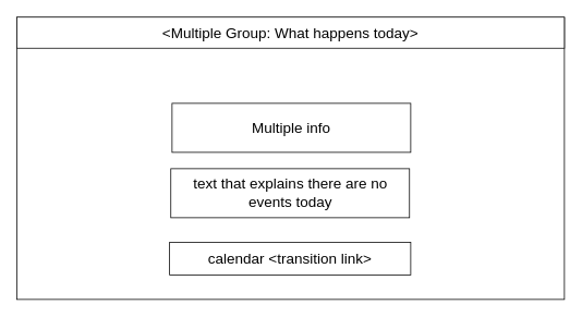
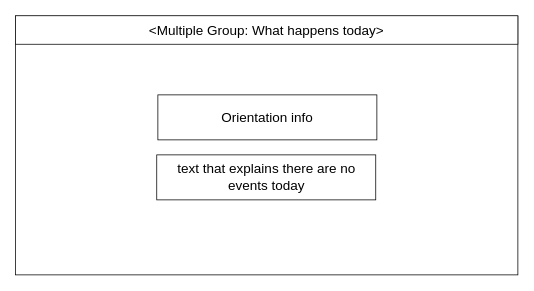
  <mxCell id="0" />
  <mxCell id="1" parent="0" />
  <mxCell id="2" value="" style="rounded=0;whiteSpace=wrap;html=1;" parent="1" vertex="1"><mxGeometry x="20" y="21" width="670" height="345" as="geometry" /></mxCell>
  <mxCell id="3" value="&lt;div style=&quot;text-align: left ; font-size: 18px&quot;&gt;&lt;/div&gt;&lt;span style=&quot;text-align: left&quot;&gt;&amp;lt;Multiple Group&lt;/span&gt;&lt;span style=&quot;text-align: left&quot;&gt;: What happens today&amp;gt;&lt;/span&gt;&lt;span style=&quot;text-align: left&quot;&gt;&lt;br&gt;&lt;/span&gt;" style="rounded=0;whiteSpace=wrap;html=1;fontSize=18;" parent="1" vertex="1"><mxGeometry x="20" y="20.5" width="670" height="38" as="geometry" /></mxCell>
- <mxCell id="4" value="&lt;span style=&quot;font-size: 18px&quot;&gt;Multiple info&lt;/span&gt;" style="rounded=0;whiteSpace=wrap;html=1;" parent="1" vertex="1"><mxGeometry x="210" y="126" width="292" height="60" as="geometry" /></mxCell>
- <mxCell id="5" value="calendar &amp;lt;transition link&amp;gt;" style="rounded=0;whiteSpace=wrap;html=1;fontSize=18;" vertex="1" parent="1"><mxGeometry x="207" y="296" width="295" height="40" as="geometry" /></mxCell>
+ <mxCell id="4" value="&lt;span style=&quot;font-size: 18px&quot;&gt;Orientation info&lt;/span&gt;" style="rounded=0;whiteSpace=wrap;html=1;" parent="1" vertex="1"><mxGeometry x="210" y="126" width="292" height="60" as="geometry" /></mxCell>
  <mxCell id="6" value="&lt;span style=&quot;font-size: 18px&quot;&gt;text that explains there are no events today&lt;/span&gt;" style="rounded=0;whiteSpace=wrap;html=1;" vertex="1" parent="1"><mxGeometry x="208.5" y="206" width="292" height="60" as="geometry" /></mxCell>
